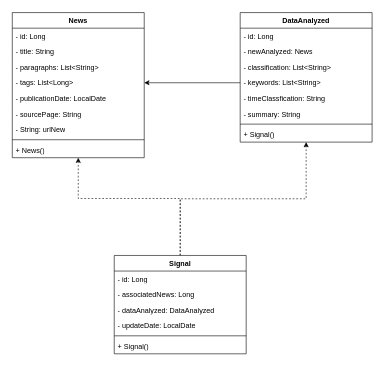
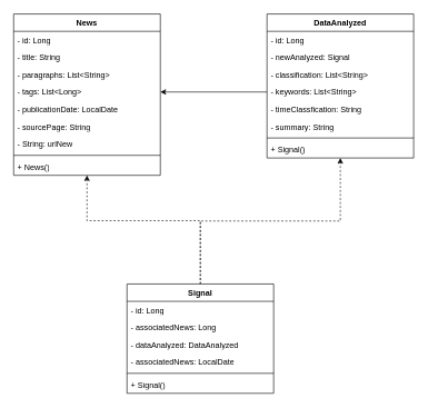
  <mxCell id="0" />
  <mxCell id="1" parent="0" />
  <mxCell id="2" value="News" style="swimlane;fontStyle=1;align=center;verticalAlign=top;childLayout=stackLayout;horizontal=1;startSize=26;horizontalStack=0;resizeParent=1;resizeParentMax=0;resizeLast=0;collapsible=1;marginBottom=0;whiteSpace=wrap;html=1;" vertex="1" parent="1"><mxGeometry x="20" y="20" width="220" height="242" as="geometry" /></mxCell>
  <mxCell id="3" value="- id: Long" style="text;strokeColor=none;fillColor=none;align=left;verticalAlign=top;spacingLeft=4;spacingRight=4;overflow=hidden;rotatable=0;points=[[0,0.5],[1,0.5]];portConstraint=eastwest;whiteSpace=wrap;html=1;" vertex="1" parent="2"><mxGeometry y="26" width="220" height="26" as="geometry" /></mxCell>
  <mxCell id="4" value="- title: String" style="text;strokeColor=none;fillColor=none;align=left;verticalAlign=top;spacingLeft=4;spacingRight=4;overflow=hidden;rotatable=0;points=[[0,0.5],[1,0.5]];portConstraint=eastwest;whiteSpace=wrap;html=1;" vertex="1" parent="2"><mxGeometry y="52" width="220" height="26" as="geometry" /></mxCell>
  <mxCell id="5" value="- paragraphs: List&amp;lt;String&amp;gt;" style="text;strokeColor=none;fillColor=none;align=left;verticalAlign=top;spacingLeft=4;spacingRight=4;overflow=hidden;rotatable=0;points=[[0,0.5],[1,0.5]];portConstraint=eastwest;whiteSpace=wrap;html=1;" vertex="1" parent="2"><mxGeometry y="78" width="220" height="26" as="geometry" /></mxCell>
  <mxCell id="6" value="- tags: List&amp;lt;Long&amp;gt;" style="text;strokeColor=none;fillColor=none;align=left;verticalAlign=top;spacingLeft=4;spacingRight=4;overflow=hidden;rotatable=0;points=[[0,0.5],[1,0.5]];portConstraint=eastwest;whiteSpace=wrap;html=1;" vertex="1" parent="2"><mxGeometry y="104" width="220" height="26" as="geometry" /></mxCell>
  <mxCell id="7" value="- publicationDate: LocalDate" style="text;strokeColor=none;fillColor=none;align=left;verticalAlign=top;spacingLeft=4;spacingRight=4;overflow=hidden;rotatable=0;points=[[0,0.5],[1,0.5]];portConstraint=eastwest;whiteSpace=wrap;html=1;" vertex="1" parent="2"><mxGeometry y="130" width="220" height="26" as="geometry" /></mxCell>
  <mxCell id="8" value="- sourcePage: String" style="text;strokeColor=none;fillColor=none;align=left;verticalAlign=top;spacingLeft=4;spacingRight=4;overflow=hidden;rotatable=0;points=[[0,0.5],[1,0.5]];portConstraint=eastwest;whiteSpace=wrap;html=1;" vertex="1" parent="2"><mxGeometry y="156" width="220" height="26" as="geometry" /></mxCell>
  <mxCell id="9" value="- String: urlNew" style="text;strokeColor=none;fillColor=none;align=left;verticalAlign=top;spacingLeft=4;spacingRight=4;overflow=hidden;rotatable=0;points=[[0,0.5],[1,0.5]];portConstraint=eastwest;whiteSpace=wrap;html=1;" vertex="1" parent="2"><mxGeometry y="182" width="220" height="26" as="geometry" /></mxCell>
  <mxCell id="10" value="" style="line;strokeWidth=1;fillColor=none;align=left;verticalAlign=middle;spacingTop=-1;spacingLeft=3;spacingRight=3;rotatable=0;labelPosition=right;points=[];portConstraint=eastwest;strokeColor=inherit;" vertex="1" parent="2"><mxGeometry y="208" width="220" height="8" as="geometry" /></mxCell>
  <mxCell id="11" value="+ News()" style="text;strokeColor=none;fillColor=none;align=left;verticalAlign=top;spacingLeft=4;spacingRight=4;overflow=hidden;rotatable=0;points=[[0,0.5],[1,0.5]];portConstraint=eastwest;whiteSpace=wrap;html=1;" vertex="1" parent="2"><mxGeometry y="216" width="220" height="26" as="geometry" /></mxCell>
  <mxCell id="12" value="DataAnalyzed" style="swimlane;fontStyle=1;align=center;verticalAlign=top;childLayout=stackLayout;horizontal=1;startSize=26;horizontalStack=0;resizeParent=1;resizeParentMax=0;resizeLast=0;collapsible=1;marginBottom=0;whiteSpace=wrap;html=1;" vertex="1" parent="1"><mxGeometry x="400" y="20" width="220" height="216" as="geometry" /></mxCell>
  <mxCell id="13" value="- id: Long" style="text;strokeColor=none;fillColor=none;align=left;verticalAlign=top;spacingLeft=4;spacingRight=4;overflow=hidden;rotatable=0;points=[[0,0.5],[1,0.5]];portConstraint=eastwest;whiteSpace=wrap;html=1;" vertex="1" parent="12"><mxGeometry y="26" width="220" height="26" as="geometry" /></mxCell>
- <mxCell id="14" value="- newAnalyzed: News" style="text;strokeColor=none;fillColor=none;align=left;verticalAlign=top;spacingLeft=4;spacingRight=4;overflow=hidden;rotatable=0;points=[[0,0.5],[1,0.5]];portConstraint=eastwest;whiteSpace=wrap;html=1;" vertex="1" parent="12"><mxGeometry y="52" width="220" height="26" as="geometry" /></mxCell>
+ <mxCell id="14" value="- newAnalyzed: Signal" style="text;strokeColor=none;fillColor=none;align=left;verticalAlign=top;spacingLeft=4;spacingRight=4;overflow=hidden;rotatable=0;points=[[0,0.5],[1,0.5]];portConstraint=eastwest;whiteSpace=wrap;html=1;" vertex="1" parent="12"><mxGeometry y="52" width="220" height="26" as="geometry" /></mxCell>
  <mxCell id="15" value="- classification: List&amp;lt;String&amp;gt;" style="text;strokeColor=none;fillColor=none;align=left;verticalAlign=top;spacingLeft=4;spacingRight=4;overflow=hidden;rotatable=0;points=[[0,0.5],[1,0.5]];portConstraint=eastwest;whiteSpace=wrap;html=1;" vertex="1" parent="12"><mxGeometry y="78" width="220" height="26" as="geometry" /></mxCell>
  <mxCell id="16" value="- keywords: List&amp;lt;String&amp;gt;" style="text;strokeColor=none;fillColor=none;align=left;verticalAlign=top;spacingLeft=4;spacingRight=4;overflow=hidden;rotatable=0;points=[[0,0.5],[1,0.5]];portConstraint=eastwest;whiteSpace=wrap;html=1;" vertex="1" parent="12"><mxGeometry y="104" width="220" height="26" as="geometry" /></mxCell>
  <mxCell id="17" value="- timeClassfication: String" style="text;strokeColor=none;fillColor=none;align=left;verticalAlign=top;spacingLeft=4;spacingRight=4;overflow=hidden;rotatable=0;points=[[0,0.5],[1,0.5]];portConstraint=eastwest;whiteSpace=wrap;html=1;" vertex="1" parent="12"><mxGeometry y="130" width="220" height="26" as="geometry" /></mxCell>
  <mxCell id="18" value="- summary: String" style="text;strokeColor=none;fillColor=none;align=left;verticalAlign=top;spacingLeft=4;spacingRight=4;overflow=hidden;rotatable=0;points=[[0,0.5],[1,0.5]];portConstraint=eastwest;whiteSpace=wrap;html=1;" vertex="1" parent="12"><mxGeometry y="156" width="220" height="26" as="geometry" /></mxCell>
  <mxCell id="19" value="" style="line;strokeWidth=1;fillColor=none;align=left;verticalAlign=middle;spacingTop=-1;spacingLeft=3;spacingRight=3;rotatable=0;labelPosition=right;points=[];portConstraint=eastwest;strokeColor=inherit;" vertex="1" parent="12"><mxGeometry y="182" width="220" height="8" as="geometry" /></mxCell>
  <mxCell id="20" value="+ Signal()" style="text;strokeColor=none;fillColor=none;align=left;verticalAlign=top;spacingLeft=4;spacingRight=4;overflow=hidden;rotatable=0;points=[[0,0.5],[1,0.5]];portConstraint=eastwest;whiteSpace=wrap;html=1;" vertex="1" parent="12"><mxGeometry y="190" width="220" height="26" as="geometry" /></mxCell>
  <mxCell id="21" style="edgeStyle=orthogonalEdgeStyle;rounded=0;orthogonalLoop=1;jettySize=auto;html=1;entryX=1;entryY=0.5;entryDx=0;entryDy=0;" edge="1" parent="1" source="16" target="6"><mxGeometry relative="1" as="geometry" /></mxCell>
  <mxCell id="22" style="edgeStyle=orthogonalEdgeStyle;rounded=0;orthogonalLoop=1;jettySize=auto;html=1;exitX=0.5;exitY=0;exitDx=0;exitDy=0;dashed=1;" edge="1" parent="1" source="24" target="12"><mxGeometry relative="1" as="geometry" /></mxCell>
  <mxCell id="23" style="edgeStyle=orthogonalEdgeStyle;rounded=0;orthogonalLoop=1;jettySize=auto;html=1;dashed=1;" edge="1" parent="1" source="24" target="2"><mxGeometry relative="1" as="geometry"><Array as="points"><mxPoint x="300" y="330" /><mxPoint x="130" y="330" /></Array></mxGeometry></mxCell>
  <mxCell id="24" value="Signal" style="swimlane;fontStyle=1;align=center;verticalAlign=top;childLayout=stackLayout;horizontal=1;startSize=26;horizontalStack=0;resizeParent=1;resizeParentMax=0;resizeLast=0;collapsible=1;marginBottom=0;whiteSpace=wrap;html=1;" vertex="1" parent="1"><mxGeometry x="190" y="425" width="220" height="164" as="geometry" /></mxCell>
  <mxCell id="25" value="- id: Long" style="text;strokeColor=none;fillColor=none;align=left;verticalAlign=top;spacingLeft=4;spacingRight=4;overflow=hidden;rotatable=0;points=[[0,0.5],[1,0.5]];portConstraint=eastwest;whiteSpace=wrap;html=1;" vertex="1" parent="24"><mxGeometry y="26" width="220" height="26" as="geometry" /></mxCell>
  <mxCell id="26" value="- associatedNews: Long" style="text;strokeColor=none;fillColor=none;align=left;verticalAlign=top;spacingLeft=4;spacingRight=4;overflow=hidden;rotatable=0;points=[[0,0.5],[1,0.5]];portConstraint=eastwest;whiteSpace=wrap;html=1;" vertex="1" parent="24"><mxGeometry y="52" width="220" height="26" as="geometry" /></mxCell>
  <mxCell id="27" value="- dataAnalyzed: DataAnalyzed" style="text;strokeColor=none;fillColor=none;align=left;verticalAlign=top;spacingLeft=4;spacingRight=4;overflow=hidden;rotatable=0;points=[[0,0.5],[1,0.5]];portConstraint=eastwest;whiteSpace=wrap;html=1;" vertex="1" parent="24"><mxGeometry y="78" width="220" height="26" as="geometry" /></mxCell>
- <mxCell id="28" value="- updateDate: LocalDate" style="text;strokeColor=none;fillColor=none;align=left;verticalAlign=top;spacingLeft=4;spacingRight=4;overflow=hidden;rotatable=0;points=[[0,0.5],[1,0.5]];portConstraint=eastwest;whiteSpace=wrap;html=1;" vertex="1" parent="24"><mxGeometry y="104" width="220" height="26" as="geometry" /></mxCell>
+ <mxCell id="28" value="- associatedNews: LocalDate" style="text;strokeColor=none;fillColor=none;align=left;verticalAlign=top;spacingLeft=4;spacingRight=4;overflow=hidden;rotatable=0;points=[[0,0.5],[1,0.5]];portConstraint=eastwest;whiteSpace=wrap;html=1;" vertex="1" parent="24"><mxGeometry y="104" width="220" height="26" as="geometry" /></mxCell>
  <mxCell id="29" value="" style="line;strokeWidth=1;fillColor=none;align=left;verticalAlign=middle;spacingTop=-1;spacingLeft=3;spacingRight=3;rotatable=0;labelPosition=right;points=[];portConstraint=eastwest;strokeColor=inherit;" vertex="1" parent="24"><mxGeometry y="130" width="220" height="8" as="geometry" /></mxCell>
  <mxCell id="30" value="+ Signal()" style="text;strokeColor=none;fillColor=none;align=left;verticalAlign=top;spacingLeft=4;spacingRight=4;overflow=hidden;rotatable=0;points=[[0,0.5],[1,0.5]];portConstraint=eastwest;whiteSpace=wrap;html=1;" vertex="1" parent="24"><mxGeometry y="138" width="220" height="26" as="geometry" /></mxCell>
